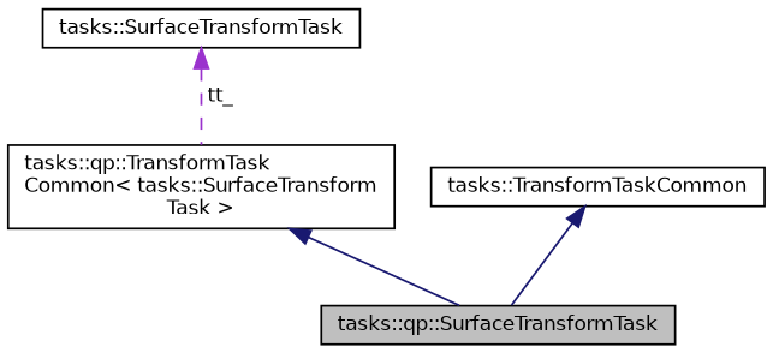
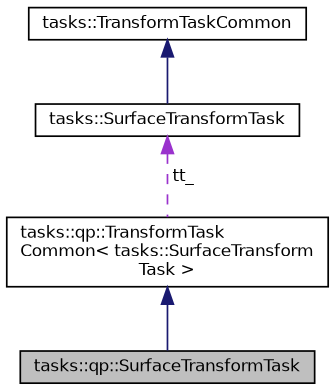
  digraph {
    node [color=black fillcolor=white fontname=Helvetica fontsize=10 shape=record style=filled]
    edge [color=midnightblue dir=back fontname=Helvetica fontsize=10 labelfontname=Helvetica labelfontsize=10 style=solid]
    n1 [fillcolor=grey75 fontcolor=black height=0.2 label="tasks::qp::SurfaceTransformTask" width=0.4]
    n2 [height=0.2 label="tasks::qp::TransformTask\lCommon\< tasks::SurfaceTransform\lTask \>" width=0.4]
    n3 [height=0.2 label="tasks::SurfaceTransformTask" width=0.4]
    n4 [height=0.2 label="tasks::TransformTaskCommon" width=0.4]
    n2 -> n1
    n3 -> n2 [color=darkorchid3 label=" tt_" style=dashed]
-   n4 -> n1
+   n4 -> n3
  }
